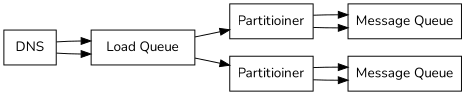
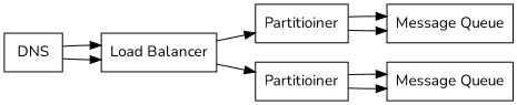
  digraph {
    rankdir=LR
    fontname=Nunito
    node [shape=box fontname=Nunito]
    edge [fontname=Nunito]
    n1 [label=DNS]
-   n2 [label="Load Queue"]
+   n2 [label="Load Balancer"]
    n3 [label=Partitioiner]
    n4 [label=Partitioiner]
    n5 [label="Message Queue"]
    n6 [label="Message Queue"]
    n1 -> n2
    n1 -> n2
    n2 -> n3
    n2 -> n4
    n3 -> n5
    n3 -> n5
    n4 -> n6
    n4 -> n6
  }
